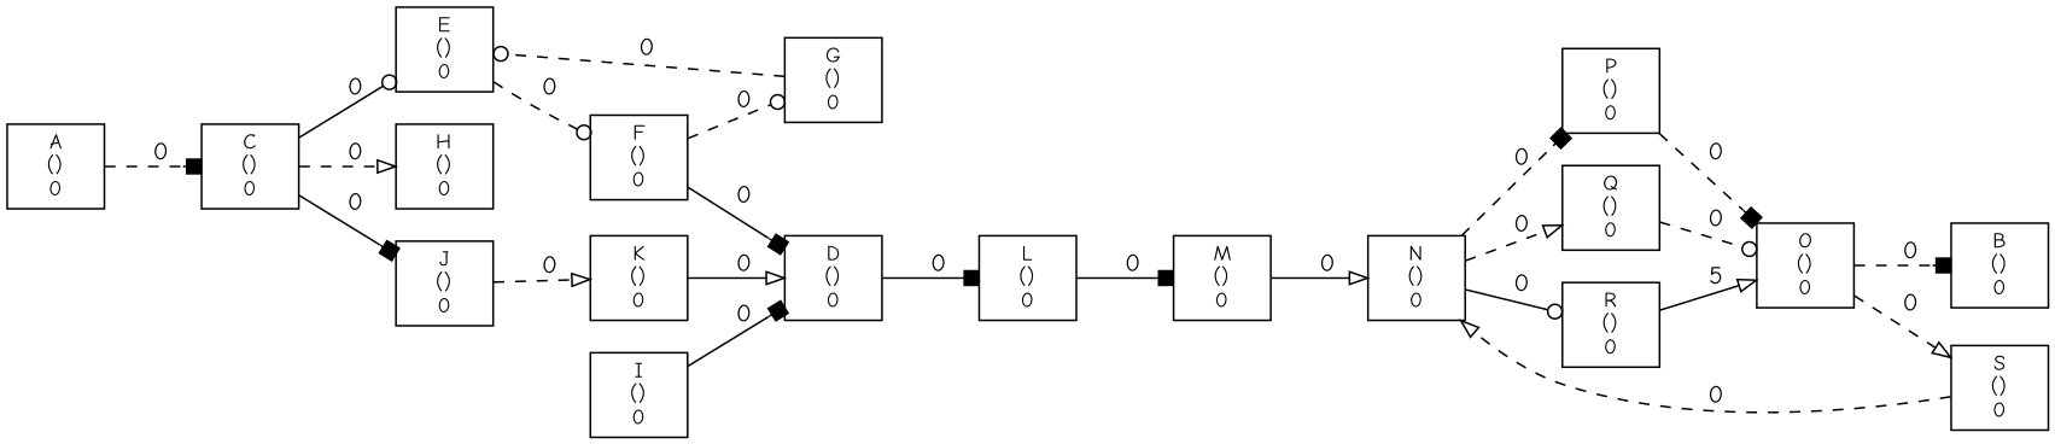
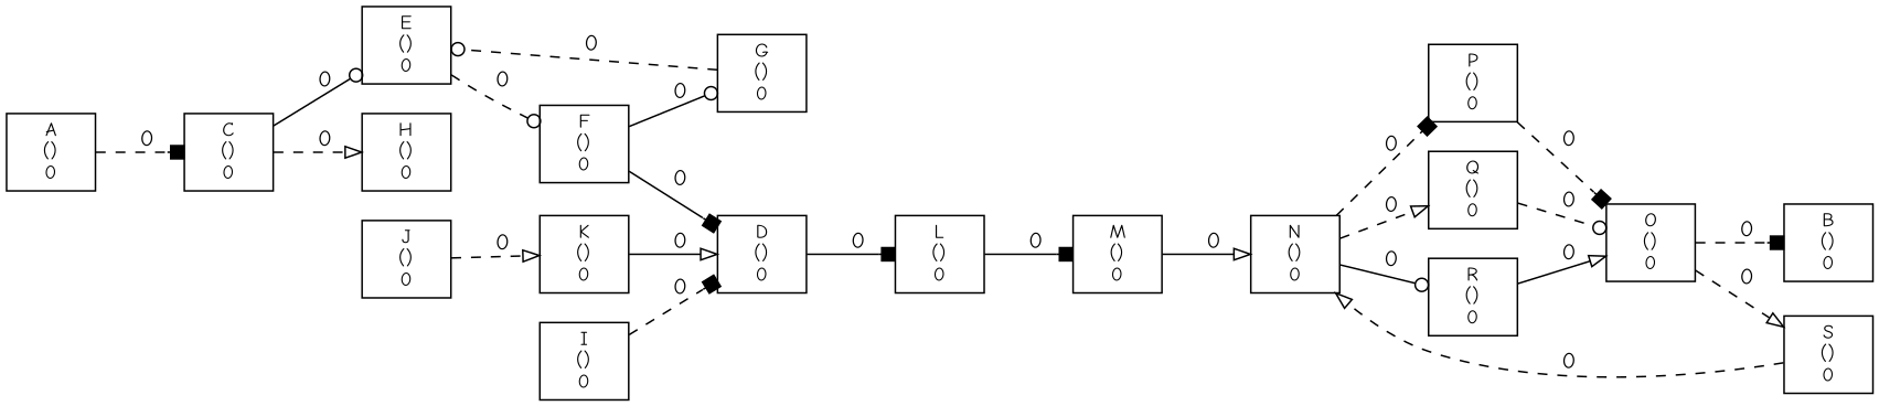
  digraph {
    fontname="Comic Neue"
    fontsize=12
    rankdir=LR
    node [fontname="Comic Neue" fontsize=12 shape=box]
    edge [arrowhead=box fontname="Comic Neue" style=dashed]
    n1 [label="A\n()\n0"]
    n2 [label="C\n()\n0"]
    n3 [label="E\n()\n0"]
    n4 [label="H\n()\n0"]
    n5 [label="J\n()\n0"]
    n6 [label="B\n()\n0"]
    n7 [label="F\n()\n0"]
    n8 [label="K\n()\n0"]
    n9 [label="D\n()\n0"]
    n10 [label="L\n()\n0"]
    n11 [label="M\n()\n0"]
    n12 [label="G\n()\n0"]
    n13 [label="I\n()\n0"]
    n14 [label="N\n()\n0"]
    n15 [label="P\n()\n0"]
    n16 [label="Q\n()\n0"]
    n17 [label="R\n()\n0"]
    n18 [label="O\n()\n0"]
    n19 [label="S\n()\n0"]
    n1 -> n2 [label="  0"]
    n2 -> n3 [arrowhead=odot label="  0" style=solid]
    n2 -> n4 [arrowhead=onormal label="  0"]
-   n2 -> n5 [label="  0" style=solid]
    n3 -> n7 [arrowhead=odot label="  0"]
    n5 -> n8 [arrowhead=onormal label="  0"]
    n7 -> n9 [label="  0" style=solid]
-   n7 -> n12 [arrowhead=odot label="  0"]
+   n7 -> n12 [arrowhead=odot label="  0" style=solid]
    n8 -> n9 [arrowhead=onormal label="  0" style=solid]
    n9 -> n10 [label="  0" style=solid]
    n10 -> n11 [label="  0" style=solid]
    n11 -> n14 [arrowhead=onormal label="  0" style=solid]
    n12 -> n3 [arrowhead=odot label="  0"]
-   n13 -> n9 [label="  0" style=solid]
+   n13 -> n9 [label="  0"]
    n14 -> n15 [label="  0"]
    n14 -> n16 [arrowhead=onormal label="  0"]
    n14 -> n17 [arrowhead=odot label="  0" style=solid]
    n15 -> n18 [label="  0"]
    n16 -> n18 [arrowhead=odot label="  0"]
-   n17 -> n18 [arrowhead=onormal label="  5" style=solid]
+   n17 -> n18 [arrowhead=onormal label="  0" style=solid]
    n18 -> n6 [label="  0"]
    n18 -> n19 [arrowhead=onormal label="  0"]
    n19 -> n14 [arrowhead=onormal label="  0"]
  }
